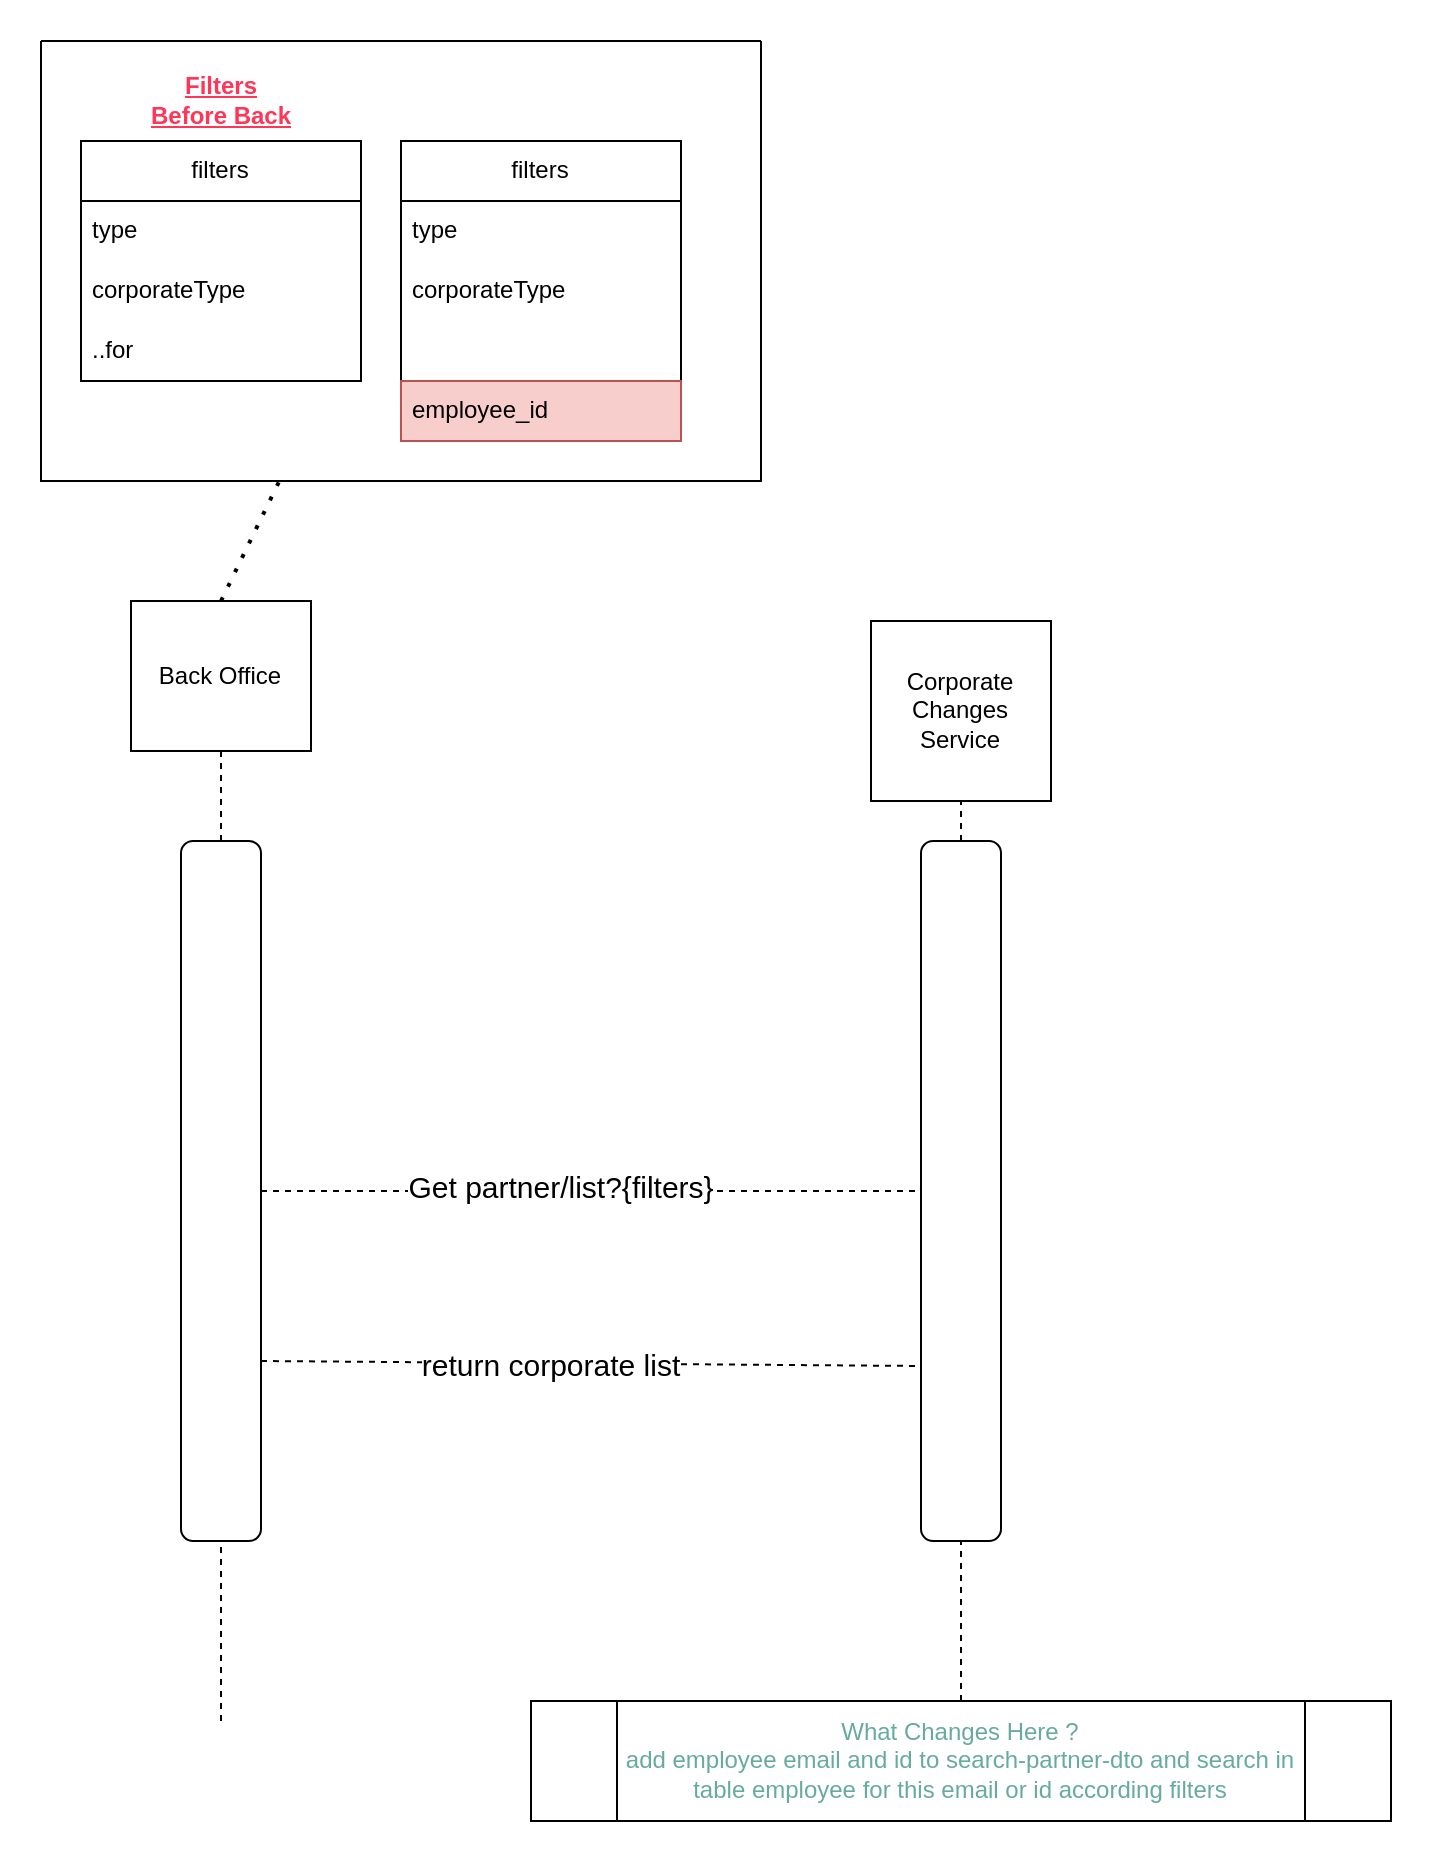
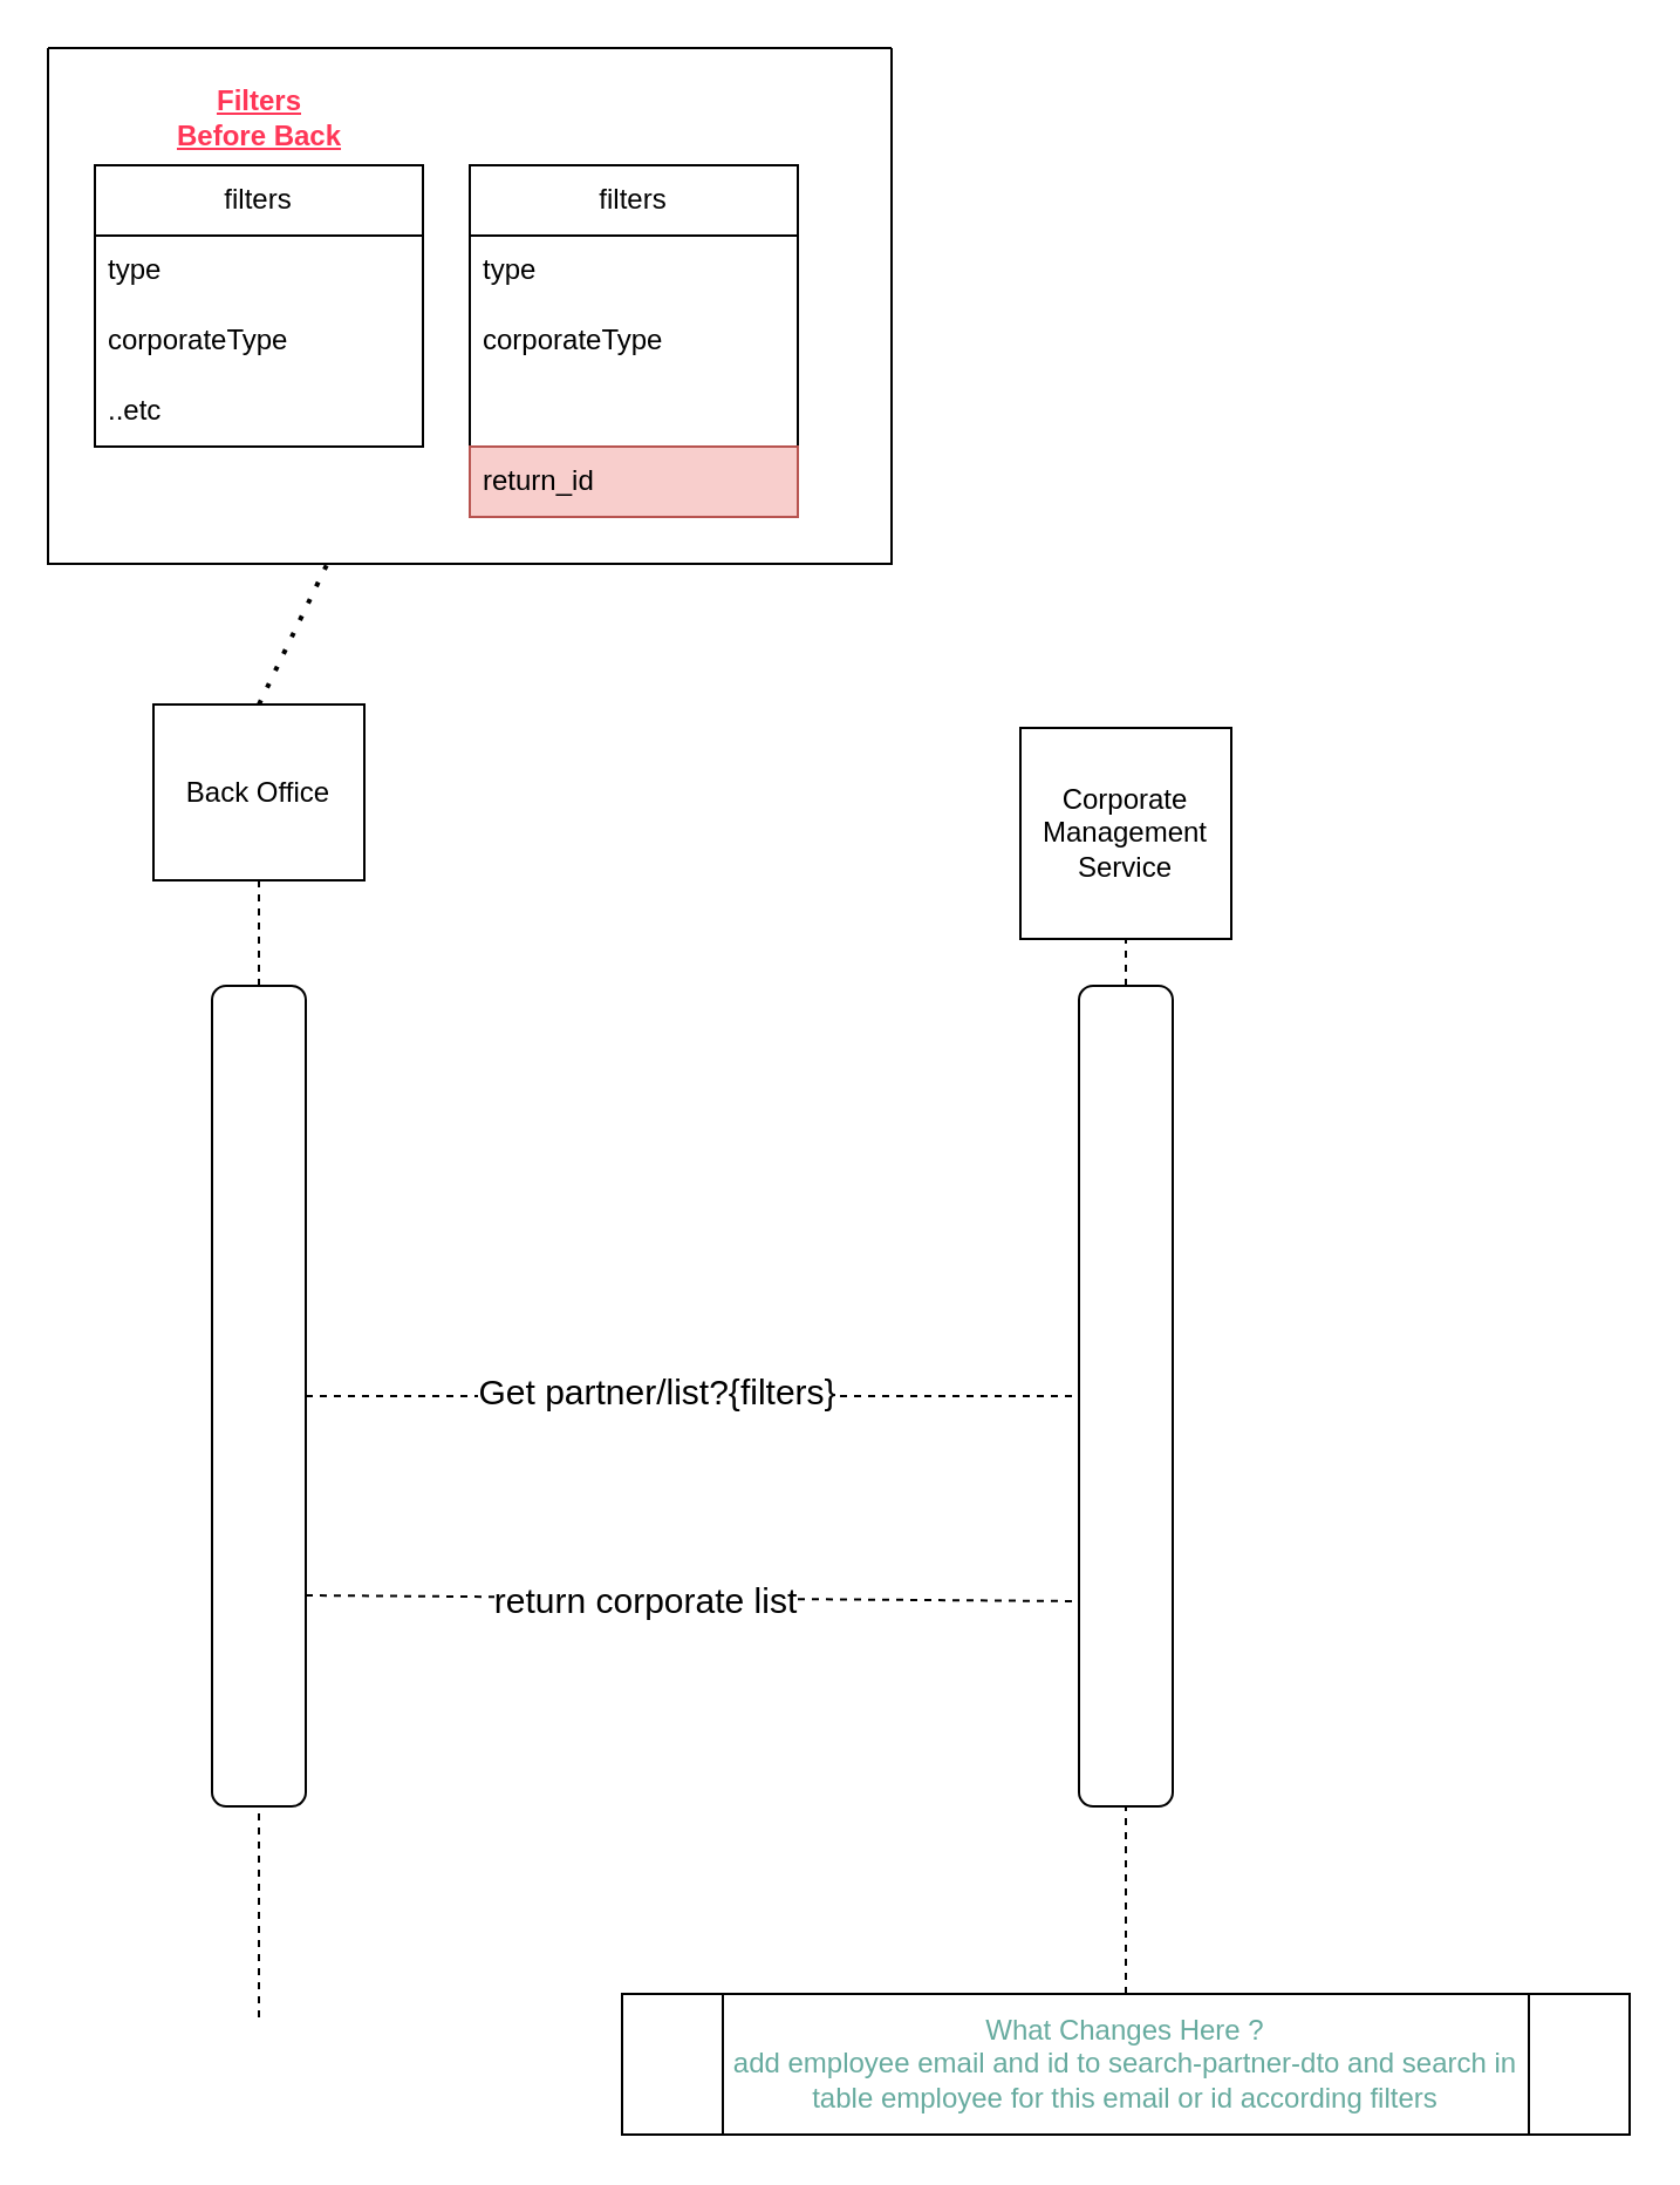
  <mxCell id="0" />
  <mxCell id="1" parent="0" />
  <mxCell id="2" value="" style="endArrow=none;dashed=1;html=1;rounded=0;" edge="1" parent="1" source="5" target="3"><mxGeometry width="50" height="50" relative="1" as="geometry"><mxPoint x="240" y="850" as="sourcePoint" /><mxPoint x="240" y="380" as="targetPoint" /></mxGeometry></mxCell>
  <mxCell id="3" value="Back Office" style="whiteSpace=wrap;html=1;aspect=fixed;" vertex="1" parent="1"><mxGeometry x="65" y="300" width="90" height="75" as="geometry" /></mxCell>
  <mxCell id="4" value="" style="endArrow=none;dashed=1;html=1;rounded=0;" edge="1" parent="1" target="5"><mxGeometry width="50" height="50" relative="1" as="geometry"><mxPoint x="110" y="860" as="sourcePoint" /><mxPoint x="240" y="380" as="targetPoint" /></mxGeometry></mxCell>
  <mxCell id="5" value="" style="rounded=1;whiteSpace=wrap;html=1;" vertex="1" parent="1"><mxGeometry x="90" y="420" width="40" height="350" as="geometry" /></mxCell>
  <mxCell id="6" value="" style="endArrow=none;dashed=1;html=1;rounded=0;" edge="1" parent="1" source="5" target="11"><mxGeometry width="50" height="50" relative="1" as="geometry"><mxPoint x="575" y="600" as="sourcePoint" /><mxPoint x="415" y="590" as="targetPoint" /></mxGeometry></mxCell>
  <mxCell id="7" value="&lt;font style=&quot;font-size: 15px;&quot;&gt;Get partner/list?{filters}&lt;/font&gt;" style="edgeLabel;html=1;align=center;verticalAlign=middle;resizable=0;points=[];" vertex="1" connectable="0" parent="6"><mxGeometry x="-0.1" y="3" relative="1" as="geometry"><mxPoint as="offset" /></mxGeometry></mxCell>
  <mxCell id="8" value="" style="endArrow=none;dashed=1;html=1;rounded=0;" edge="1" parent="1" source="11"><mxGeometry width="50" height="50" relative="1" as="geometry"><mxPoint x="480" y="850" as="sourcePoint" /><mxPoint x="480" y="380" as="targetPoint" /></mxGeometry></mxCell>
- <mxCell id="9" value="Corporate Changes Service" style="whiteSpace=wrap;html=1;aspect=fixed;" vertex="1" parent="1"><mxGeometry x="435" y="310" width="90" height="90" as="geometry" /></mxCell>
+ <mxCell id="9" value="Corporate Management Service" style="whiteSpace=wrap;html=1;aspect=fixed;" vertex="1" parent="1"><mxGeometry x="435" y="310" width="90" height="90" as="geometry" /></mxCell>
  <mxCell id="10" value="" style="endArrow=none;dashed=1;html=1;rounded=0;" edge="1" parent="1" target="11"><mxGeometry width="50" height="50" relative="1" as="geometry"><mxPoint x="480" y="850" as="sourcePoint" /><mxPoint x="480" y="380" as="targetPoint" /></mxGeometry></mxCell>
  <mxCell id="11" value="" style="rounded=1;whiteSpace=wrap;html=1;" vertex="1" parent="1"><mxGeometry x="460" y="420" width="40" height="350" as="geometry" /></mxCell>
  <mxCell id="12" value="filters" style="swimlane;fontStyle=0;childLayout=stackLayout;horizontal=1;startSize=30;horizontalStack=0;resizeParent=1;resizeParentMax=0;resizeLast=0;collapsible=1;marginBottom=0;whiteSpace=wrap;html=1;" vertex="1" parent="1"><mxGeometry x="200" y="70" width="140" height="150" as="geometry" /></mxCell>
  <mxCell id="13" value="filters" style="swimlane;fontStyle=0;childLayout=stackLayout;horizontal=1;startSize=30;horizontalStack=0;resizeParent=1;resizeParentMax=0;resizeLast=0;collapsible=1;marginBottom=0;whiteSpace=wrap;html=1;" vertex="1" parent="1"><mxGeometry x="40" y="70" width="140" height="120" as="geometry" /></mxCell>
  <mxCell id="14" value="type" style="text;strokeColor=none;fillColor=none;align=left;verticalAlign=middle;spacingLeft=4;spacingRight=4;overflow=hidden;points=[[0,0.5],[1,0.5]];portConstraint=eastwest;rotatable=0;whiteSpace=wrap;html=1;" vertex="1" parent="13"><mxGeometry y="30" width="140" height="30" as="geometry" /></mxCell>
  <mxCell id="15" value="corporateType" style="text;strokeColor=none;fillColor=none;align=left;verticalAlign=middle;spacingLeft=4;spacingRight=4;overflow=hidden;points=[[0,0.5],[1,0.5]];portConstraint=eastwest;rotatable=0;whiteSpace=wrap;html=1;" vertex="1" parent="13"><mxGeometry y="60" width="140" height="30" as="geometry" /></mxCell>
- <mxCell id="16" value="..for" style="text;strokeColor=none;fillColor=none;align=left;verticalAlign=middle;spacingLeft=4;spacingRight=4;overflow=hidden;points=[[0,0.5],[1,0.5]];portConstraint=eastwest;rotatable=0;whiteSpace=wrap;html=1;" vertex="1" parent="13"><mxGeometry y="90" width="140" height="30" as="geometry" /></mxCell>
+ <mxCell id="16" value="..etc" style="text;strokeColor=none;fillColor=none;align=left;verticalAlign=middle;spacingLeft=4;spacingRight=4;overflow=hidden;points=[[0,0.5],[1,0.5]];portConstraint=eastwest;rotatable=0;whiteSpace=wrap;html=1;" vertex="1" parent="13"><mxGeometry y="90" width="140" height="30" as="geometry" /></mxCell>
  <mxCell id="17" value="type" style="text;strokeColor=none;fillColor=none;align=left;verticalAlign=middle;spacingLeft=4;spacingRight=4;overflow=hidden;points=[[0,0.5],[1,0.5]];portConstraint=eastwest;rotatable=0;whiteSpace=wrap;html=1;" vertex="1" parent="1"><mxGeometry x="200" y="100" width="140" height="30" as="geometry" /></mxCell>
  <mxCell id="18" value="corporateType" style="text;strokeColor=none;fillColor=none;align=left;verticalAlign=middle;spacingLeft=4;spacingRight=4;overflow=hidden;points=[[0,0.5],[1,0.5]];portConstraint=eastwest;rotatable=0;whiteSpace=wrap;html=1;" vertex="1" parent="1"><mxGeometry x="200" y="130" width="140" height="30" as="geometry" /></mxCell>
  <mxCell id="19" value="Filters&lt;br&gt;Before Back" style="text;html=1;align=center;verticalAlign=middle;resizable=0;points=[];autosize=1;strokeColor=none;fillColor=none;fontColor=#FF3657;fontStyle=5" vertex="1" parent="1"><mxGeometry x="55" y="30" width="110" height="40" as="geometry" /></mxCell>
- <mxCell id="20" value="employee_id" style="text;strokeColor=#b85450;fillColor=#f8cecc;align=left;verticalAlign=middle;spacingLeft=4;spacingRight=4;overflow=hidden;points=[[0,0.5],[1,0.5]];portConstraint=eastwest;rotatable=0;whiteSpace=wrap;html=1;" vertex="1" parent="1"><mxGeometry x="200" y="190" width="140" height="30" as="geometry" /></mxCell>
+ <mxCell id="20" value="return_id" style="text;strokeColor=#b85450;fillColor=#f8cecc;align=left;verticalAlign=middle;spacingLeft=4;spacingRight=4;overflow=hidden;points=[[0,0.5],[1,0.5]];portConstraint=eastwest;rotatable=0;whiteSpace=wrap;html=1;" vertex="1" parent="1"><mxGeometry x="200" y="190" width="140" height="30" as="geometry" /></mxCell>
  <mxCell id="21" value="" style="swimlane;startSize=0;" vertex="1" parent="1"><mxGeometry x="20" y="20" width="360" height="220" as="geometry" /></mxCell>
  <mxCell id="22" value="&lt;font color=&quot;#67ab9f&quot;&gt;What Changes Here ?&lt;br&gt;add employee email and id to search-partner-dto and search in table employee for this email or id according filters&lt;/font&gt;" style="shape=process;whiteSpace=wrap;html=1;backgroundOutline=1;" vertex="1" parent="1"><mxGeometry x="265" y="850" width="430" height="60" as="geometry" /></mxCell>
  <mxCell id="23" value="" style="endArrow=none;dashed=1;html=1;rounded=0;entryX=0;entryY=0.75;entryDx=0;entryDy=0;" edge="1" parent="1" target="11"><mxGeometry width="50" height="50" relative="1" as="geometry"><mxPoint x="130" y="680" as="sourcePoint" /><mxPoint x="180" y="630" as="targetPoint" /></mxGeometry></mxCell>
  <mxCell id="24" value="&lt;font style=&quot;font-size: 15px;&quot;&gt;return corporate list&lt;/font&gt;" style="edgeLabel;html=1;align=center;verticalAlign=middle;resizable=0;points=[];" vertex="1" connectable="0" parent="23"><mxGeometry x="-0.2" y="-1" relative="1" as="geometry"><mxPoint x="13" as="offset" /></mxGeometry></mxCell>
  <mxCell id="25" value="" style="endArrow=none;dashed=1;html=1;dashPattern=1 3;strokeWidth=2;rounded=0;entryX=0.331;entryY=1;entryDx=0;entryDy=0;entryPerimeter=0;exitX=0.5;exitY=0;exitDx=0;exitDy=0;" edge="1" parent="1" source="3" target="21"><mxGeometry width="50" height="50" relative="1" as="geometry"><mxPoint x="105" y="300" as="sourcePoint" /><mxPoint x="155" y="250" as="targetPoint" /></mxGeometry></mxCell>
